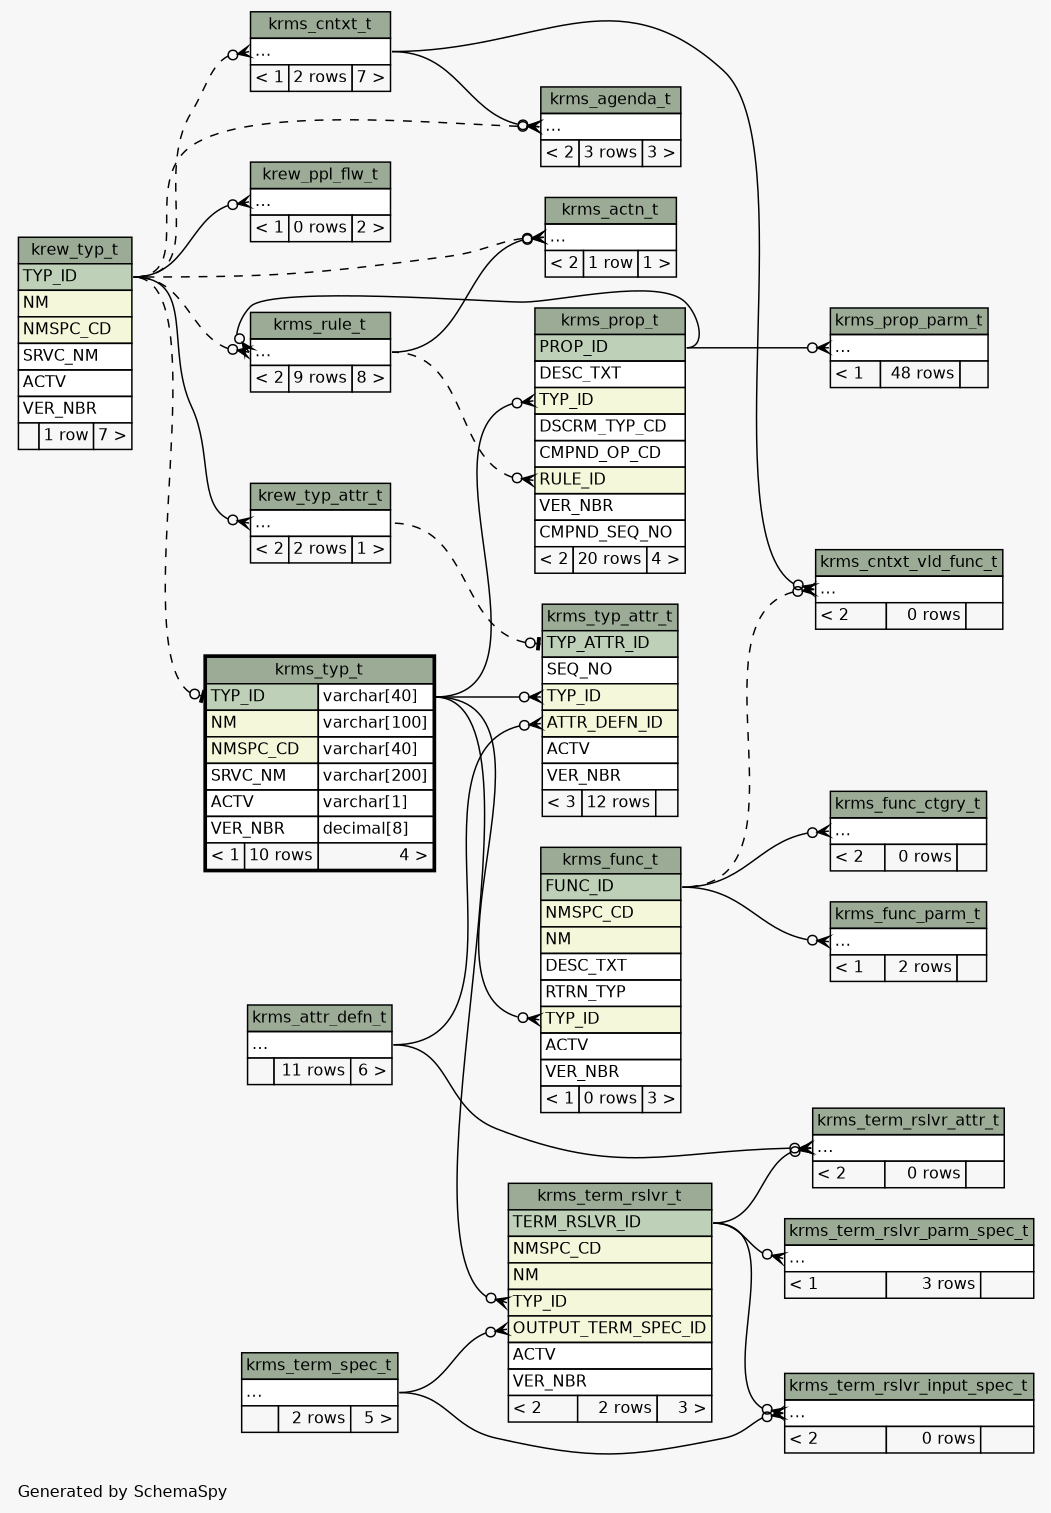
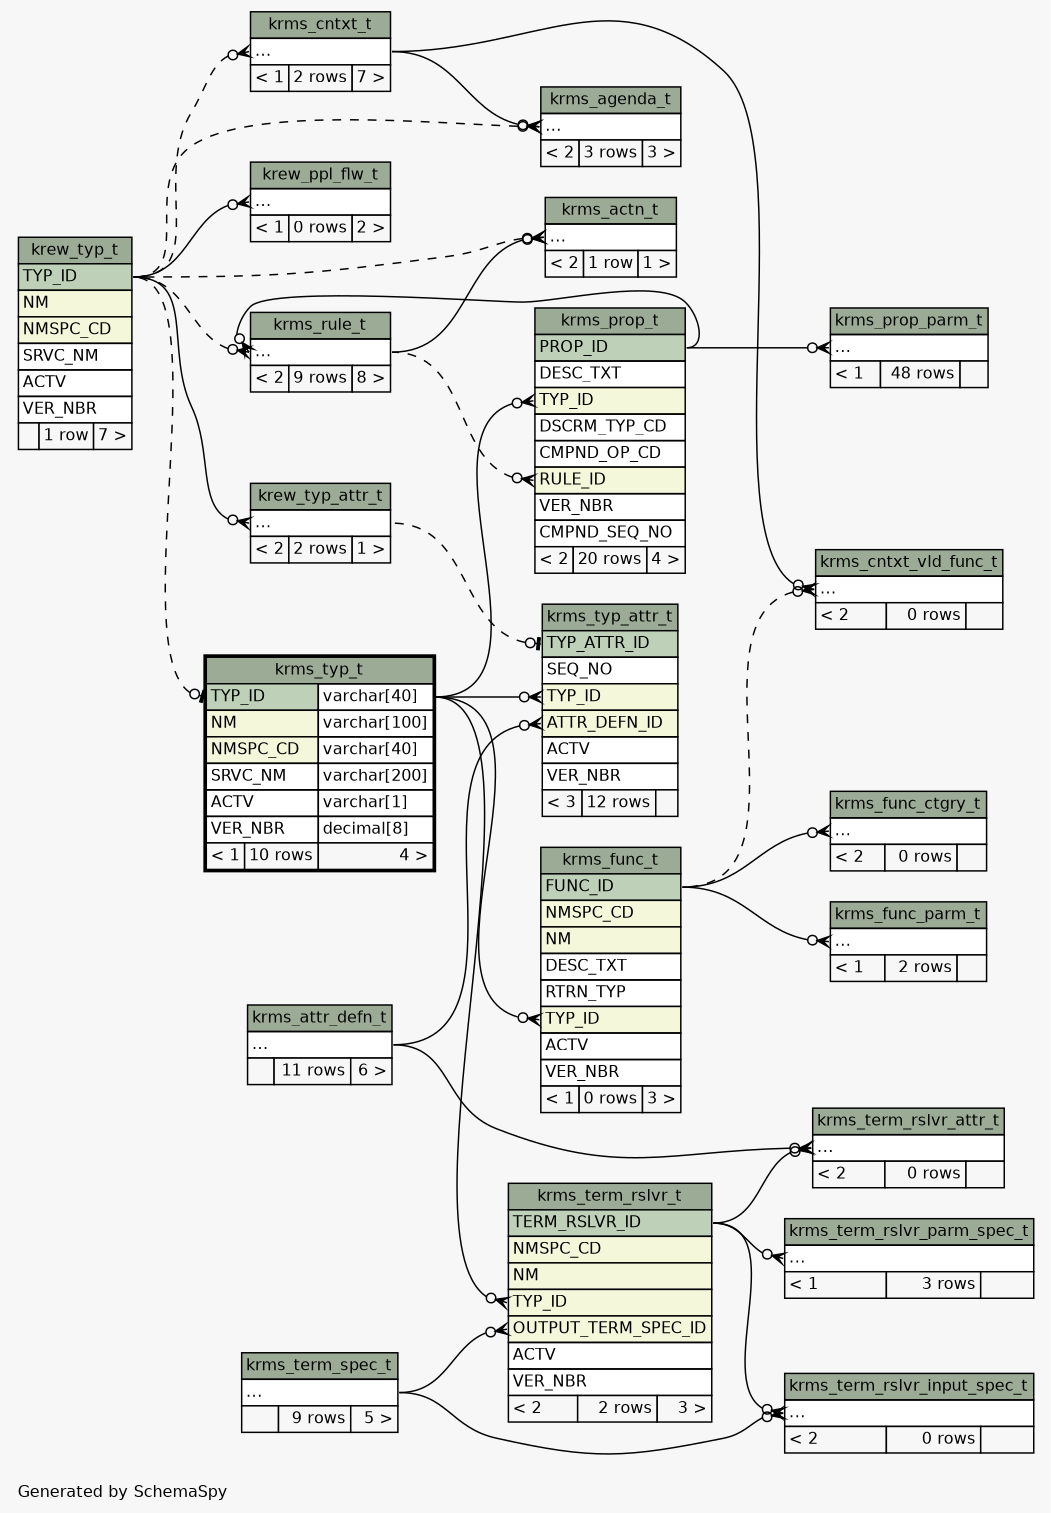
  digraph {
    bgcolor="#f7f7f7"
    fontname=Helvetica
    fontsize=11
    label="\nGenerated by SchemaSpy"
    labeljust=l
    nodesep=0.18
    rankdir=RL
    ranksep=0.46
    node [fontname=Helvetica fontsize=11 shape=plaintext]
    edge [arrowhead=none arrowsize=0.8 arrowtail=crowodot dir=back headport="elipses:e" tailport="elipses:w"]
    n1 [label=<     <TABLE BORDER="0" CELLBORDER="1" CELLSPACING="0" BGCOLOR="#ffffff">       <TR><TD COLSPAN="3" BGCOLOR="#9bab96" ALIGN="CENTER">krew_ppl_flw_t</TD></TR>       <TR><TD PORT="elipses" COLSPAN="3" ALIGN="LEFT">...</TD></TR>       <TR><TD ALIGN="LEFT" BGCOLOR="#f7f7f7">&lt; 1</TD><TD ALIGN="RIGHT" BGCOLOR="#f7f7f7">0 rows</TD><TD ALIGN="RIGHT" BGCOLOR="#f7f7f7">2 &gt;</TD></TR>     </TABLE>>]
    n2 [label=<     <TABLE BORDER="0" CELLBORDER="1" CELLSPACING="0" BGCOLOR="#ffffff">       <TR><TD COLSPAN="3" BGCOLOR="#9bab96" ALIGN="CENTER">krew_typ_t</TD></TR>       <TR><TD PORT="TYP_ID" COLSPAN="3" BGCOLOR="#bed1b8" ALIGN="LEFT">TYP_ID</TD></TR>       <TR><TD PORT="NM" COLSPAN="3" BGCOLOR="#f4f7da" ALIGN="LEFT">NM</TD></TR>       <TR><TD PORT="NMSPC_CD" COLSPAN="3" BGCOLOR="#f4f7da" ALIGN="LEFT">NMSPC_CD</TD></TR>       <TR><TD PORT="SRVC_NM" COLSPAN="3" ALIGN="LEFT">SRVC_NM</TD></TR>       <TR><TD PORT="ACTV" COLSPAN="3" ALIGN="LEFT">ACTV</TD></TR>       <TR><TD PORT="VER_NBR" COLSPAN="3" ALIGN="LEFT">VER_NBR</TD></TR>       <TR><TD ALIGN="LEFT" BGCOLOR="#f7f7f7">  </TD><TD ALIGN="RIGHT" BGCOLOR="#f7f7f7">1 row</TD><TD ALIGN="RIGHT" BGCOLOR="#f7f7f7">7 &gt;</TD></TR>     </TABLE>>]
    n3 [label=<     <TABLE BORDER="0" CELLBORDER="1" CELLSPACING="0" BGCOLOR="#ffffff">       <TR><TD COLSPAN="3" BGCOLOR="#9bab96" ALIGN="CENTER">krew_typ_attr_t</TD></TR>       <TR><TD PORT="elipses" COLSPAN="3" ALIGN="LEFT">...</TD></TR>       <TR><TD ALIGN="LEFT" BGCOLOR="#f7f7f7">&lt; 2</TD><TD ALIGN="RIGHT" BGCOLOR="#f7f7f7">2 rows</TD><TD ALIGN="RIGHT" BGCOLOR="#f7f7f7">1 &gt;</TD></TR>     </TABLE>>]
    n4 [label=<     <TABLE BORDER="0" CELLBORDER="1" CELLSPACING="0" BGCOLOR="#ffffff">       <TR><TD COLSPAN="3" BGCOLOR="#9bab96" ALIGN="CENTER">krms_actn_t</TD></TR>       <TR><TD PORT="elipses" COLSPAN="3" ALIGN="LEFT">...</TD></TR>       <TR><TD ALIGN="LEFT" BGCOLOR="#f7f7f7">&lt; 2</TD><TD ALIGN="RIGHT" BGCOLOR="#f7f7f7">1 row</TD><TD ALIGN="RIGHT" BGCOLOR="#f7f7f7">1 &gt;</TD></TR>     </TABLE>>]
    n5 [label=<     <TABLE BORDER="0" CELLBORDER="1" CELLSPACING="0" BGCOLOR="#ffffff">       <TR><TD COLSPAN="3" BGCOLOR="#9bab96" ALIGN="CENTER">krms_rule_t</TD></TR>       <TR><TD PORT="elipses" COLSPAN="3" ALIGN="LEFT">...</TD></TR>       <TR><TD ALIGN="LEFT" BGCOLOR="#f7f7f7">&lt; 2</TD><TD ALIGN="RIGHT" BGCOLOR="#f7f7f7">9 rows</TD><TD ALIGN="RIGHT" BGCOLOR="#f7f7f7">8 &gt;</TD></TR>     </TABLE>>]
    n6 [label=<     <TABLE BORDER="0" CELLBORDER="1" CELLSPACING="0" BGCOLOR="#ffffff">       <TR><TD COLSPAN="3" BGCOLOR="#9bab96" ALIGN="CENTER">krms_prop_t</TD></TR>       <TR><TD PORT="PROP_ID" COLSPAN="3" BGCOLOR="#bed1b8" ALIGN="LEFT">PROP_ID</TD></TR>       <TR><TD PORT="DESC_TXT" COLSPAN="3" ALIGN="LEFT">DESC_TXT</TD></TR>       <TR><TD PORT="TYP_ID" COLSPAN="3" BGCOLOR="#f4f7da" ALIGN="LEFT">TYP_ID</TD></TR>       <TR><TD PORT="DSCRM_TYP_CD" COLSPAN="3" ALIGN="LEFT">DSCRM_TYP_CD</TD></TR>       <TR><TD PORT="CMPND_OP_CD" COLSPAN="3" ALIGN="LEFT">CMPND_OP_CD</TD></TR>       <TR><TD PORT="RULE_ID" COLSPAN="3" BGCOLOR="#f4f7da" ALIGN="LEFT">RULE_ID</TD></TR>       <TR><TD PORT="VER_NBR" COLSPAN="3" ALIGN="LEFT">VER_NBR</TD></TR>       <TR><TD PORT="CMPND_SEQ_NO" COLSPAN="3" ALIGN="LEFT">CMPND_SEQ_NO</TD></TR>       <TR><TD ALIGN="LEFT" BGCOLOR="#f7f7f7">&lt; 2</TD><TD ALIGN="RIGHT" BGCOLOR="#f7f7f7">20 rows</TD><TD ALIGN="RIGHT" BGCOLOR="#f7f7f7">4 &gt;</TD></TR>     </TABLE>>]
    n7 [label=<     <TABLE BORDER="2" CELLBORDER="1" CELLSPACING="0" BGCOLOR="#ffffff">       <TR><TD COLSPAN="3" BGCOLOR="#9bab96" ALIGN="CENTER">krms_typ_t</TD></TR>       <TR><TD PORT="TYP_ID" COLSPAN="2" BGCOLOR="#bed1b8" ALIGN="LEFT">TYP_ID</TD><TD PORT="TYP_ID.type" ALIGN="LEFT">varchar[40]</TD></TR>       <TR><TD PORT="NM" COLSPAN="2" BGCOLOR="#f4f7da" ALIGN="LEFT">NM</TD><TD PORT="NM.type" ALIGN="LEFT">varchar[100]</TD></TR>       <TR><TD PORT="NMSPC_CD" COLSPAN="2" BGCOLOR="#f4f7da" ALIGN="LEFT">NMSPC_CD</TD><TD PORT="NMSPC_CD.type" ALIGN="LEFT">varchar[40]</TD></TR>       <TR><TD PORT="SRVC_NM" COLSPAN="2" ALIGN="LEFT">SRVC_NM</TD><TD PORT="SRVC_NM.type" ALIGN="LEFT">varchar[200]</TD></TR>       <TR><TD PORT="ACTV" COLSPAN="2" ALIGN="LEFT">ACTV</TD><TD PORT="ACTV.type" ALIGN="LEFT">varchar[1]</TD></TR>       <TR><TD PORT="VER_NBR" COLSPAN="2" ALIGN="LEFT">VER_NBR</TD><TD PORT="VER_NBR.type" ALIGN="LEFT">decimal[8]</TD></TR>       <TR><TD ALIGN="LEFT" BGCOLOR="#f7f7f7">&lt; 1</TD><TD ALIGN="RIGHT" BGCOLOR="#f7f7f7">10 rows</TD><TD ALIGN="RIGHT" BGCOLOR="#f7f7f7">4 &gt;</TD></TR>     </TABLE>>]
    n8 [label=<     <TABLE BORDER="0" CELLBORDER="1" CELLSPACING="0" BGCOLOR="#ffffff">       <TR><TD COLSPAN="3" BGCOLOR="#9bab96" ALIGN="CENTER">krms_agenda_t</TD></TR>       <TR><TD PORT="elipses" COLSPAN="3" ALIGN="LEFT">...</TD></TR>       <TR><TD ALIGN="LEFT" BGCOLOR="#f7f7f7">&lt; 2</TD><TD ALIGN="RIGHT" BGCOLOR="#f7f7f7">3 rows</TD><TD ALIGN="RIGHT" BGCOLOR="#f7f7f7">3 &gt;</TD></TR>     </TABLE>>]
    n9 [label=<     <TABLE BORDER="0" CELLBORDER="1" CELLSPACING="0" BGCOLOR="#ffffff">       <TR><TD COLSPAN="3" BGCOLOR="#9bab96" ALIGN="CENTER">krms_cntxt_t</TD></TR>       <TR><TD PORT="elipses" COLSPAN="3" ALIGN="LEFT">...</TD></TR>       <TR><TD ALIGN="LEFT" BGCOLOR="#f7f7f7">&lt; 1</TD><TD ALIGN="RIGHT" BGCOLOR="#f7f7f7">2 rows</TD><TD ALIGN="RIGHT" BGCOLOR="#f7f7f7">7 &gt;</TD></TR>     </TABLE>>]
    n10 [label=<     <TABLE BORDER="0" CELLBORDER="1" CELLSPACING="0" BGCOLOR="#ffffff">       <TR><TD COLSPAN="3" BGCOLOR="#9bab96" ALIGN="CENTER">krms_cntxt_vld_func_t</TD></TR>       <TR><TD PORT="elipses" COLSPAN="3" ALIGN="LEFT">...</TD></TR>       <TR><TD ALIGN="LEFT" BGCOLOR="#f7f7f7">&lt; 2</TD><TD ALIGN="RIGHT" BGCOLOR="#f7f7f7">0 rows</TD><TD ALIGN="RIGHT" BGCOLOR="#f7f7f7">  </TD></TR>     </TABLE>>]
    n11 [label=<     <TABLE BORDER="0" CELLBORDER="1" CELLSPACING="0" BGCOLOR="#ffffff">       <TR><TD COLSPAN="3" BGCOLOR="#9bab96" ALIGN="CENTER">krms_func_t</TD></TR>       <TR><TD PORT="FUNC_ID" COLSPAN="3" BGCOLOR="#bed1b8" ALIGN="LEFT">FUNC_ID</TD></TR>       <TR><TD PORT="NMSPC_CD" COLSPAN="3" BGCOLOR="#f4f7da" ALIGN="LEFT">NMSPC_CD</TD></TR>       <TR><TD PORT="NM" COLSPAN="3" BGCOLOR="#f4f7da" ALIGN="LEFT">NM</TD></TR>       <TR><TD PORT="DESC_TXT" COLSPAN="3" ALIGN="LEFT">DESC_TXT</TD></TR>       <TR><TD PORT="RTRN_TYP" COLSPAN="3" ALIGN="LEFT">RTRN_TYP</TD></TR>       <TR><TD PORT="TYP_ID" COLSPAN="3" BGCOLOR="#f4f7da" ALIGN="LEFT">TYP_ID</TD></TR>       <TR><TD PORT="ACTV" COLSPAN="3" ALIGN="LEFT">ACTV</TD></TR>       <TR><TD PORT="VER_NBR" COLSPAN="3" ALIGN="LEFT">VER_NBR</TD></TR>       <TR><TD ALIGN="LEFT" BGCOLOR="#f7f7f7">&lt; 1</TD><TD ALIGN="RIGHT" BGCOLOR="#f7f7f7">0 rows</TD><TD ALIGN="RIGHT" BGCOLOR="#f7f7f7">3 &gt;</TD></TR>     </TABLE>>]
    n12 [label=<     <TABLE BORDER="0" CELLBORDER="1" CELLSPACING="0" BGCOLOR="#ffffff">       <TR><TD COLSPAN="3" BGCOLOR="#9bab96" ALIGN="CENTER">krms_func_ctgry_t</TD></TR>       <TR><TD PORT="elipses" COLSPAN="3" ALIGN="LEFT">...</TD></TR>       <TR><TD ALIGN="LEFT" BGCOLOR="#f7f7f7">&lt; 2</TD><TD ALIGN="RIGHT" BGCOLOR="#f7f7f7">0 rows</TD><TD ALIGN="RIGHT" BGCOLOR="#f7f7f7">  </TD></TR>     </TABLE>>]
    n13 [label=<     <TABLE BORDER="0" CELLBORDER="1" CELLSPACING="0" BGCOLOR="#ffffff">       <TR><TD COLSPAN="3" BGCOLOR="#9bab96" ALIGN="CENTER">krms_func_parm_t</TD></TR>       <TR><TD PORT="elipses" COLSPAN="3" ALIGN="LEFT">...</TD></TR>       <TR><TD ALIGN="LEFT" BGCOLOR="#f7f7f7">&lt; 1</TD><TD ALIGN="RIGHT" BGCOLOR="#f7f7f7">2 rows</TD><TD ALIGN="RIGHT" BGCOLOR="#f7f7f7">  </TD></TR>     </TABLE>>]
    n14 [label=<     <TABLE BORDER="0" CELLBORDER="1" CELLSPACING="0" BGCOLOR="#ffffff">       <TR><TD COLSPAN="3" BGCOLOR="#9bab96" ALIGN="CENTER">krms_prop_parm_t</TD></TR>       <TR><TD PORT="elipses" COLSPAN="3" ALIGN="LEFT">...</TD></TR>       <TR><TD ALIGN="LEFT" BGCOLOR="#f7f7f7">&lt; 1</TD><TD ALIGN="RIGHT" BGCOLOR="#f7f7f7">48 rows</TD><TD ALIGN="RIGHT" BGCOLOR="#f7f7f7">  </TD></TR>     </TABLE>>]
    n15 [label=<     <TABLE BORDER="0" CELLBORDER="1" CELLSPACING="0" BGCOLOR="#ffffff">       <TR><TD COLSPAN="3" BGCOLOR="#9bab96" ALIGN="CENTER">krms_term_rslvr_attr_t</TD></TR>       <TR><TD PORT="elipses" COLSPAN="3" ALIGN="LEFT">...</TD></TR>       <TR><TD ALIGN="LEFT" BGCOLOR="#f7f7f7">&lt; 2</TD><TD ALIGN="RIGHT" BGCOLOR="#f7f7f7">0 rows</TD><TD ALIGN="RIGHT" BGCOLOR="#f7f7f7">  </TD></TR>     </TABLE>>]
    n16 [label=<     <TABLE BORDER="0" CELLBORDER="1" CELLSPACING="0" BGCOLOR="#ffffff">       <TR><TD COLSPAN="3" BGCOLOR="#9bab96" ALIGN="CENTER">krms_attr_defn_t</TD></TR>       <TR><TD PORT="elipses" COLSPAN="3" ALIGN="LEFT">...</TD></TR>       <TR><TD ALIGN="LEFT" BGCOLOR="#f7f7f7">  </TD><TD ALIGN="RIGHT" BGCOLOR="#f7f7f7">11 rows</TD><TD ALIGN="RIGHT" BGCOLOR="#f7f7f7">6 &gt;</TD></TR>     </TABLE>>]
    n17 [label=<     <TABLE BORDER="0" CELLBORDER="1" CELLSPACING="0" BGCOLOR="#ffffff">       <TR><TD COLSPAN="3" BGCOLOR="#9bab96" ALIGN="CENTER">krms_term_rslvr_t</TD></TR>       <TR><TD PORT="TERM_RSLVR_ID" COLSPAN="3" BGCOLOR="#bed1b8" ALIGN="LEFT">TERM_RSLVR_ID</TD></TR>       <TR><TD PORT="NMSPC_CD" COLSPAN="3" BGCOLOR="#f4f7da" ALIGN="LEFT">NMSPC_CD</TD></TR>       <TR><TD PORT="NM" COLSPAN="3" BGCOLOR="#f4f7da" ALIGN="LEFT">NM</TD></TR>       <TR><TD PORT="TYP_ID" COLSPAN="3" BGCOLOR="#f4f7da" ALIGN="LEFT">TYP_ID</TD></TR>       <TR><TD PORT="OUTPUT_TERM_SPEC_ID" COLSPAN="3" BGCOLOR="#f4f7da" ALIGN="LEFT">OUTPUT_TERM_SPEC_ID</TD></TR>       <TR><TD PORT="ACTV" COLSPAN="3" ALIGN="LEFT">ACTV</TD></TR>       <TR><TD PORT="VER_NBR" COLSPAN="3" ALIGN="LEFT">VER_NBR</TD></TR>       <TR><TD ALIGN="LEFT" BGCOLOR="#f7f7f7">&lt; 2</TD><TD ALIGN="RIGHT" BGCOLOR="#f7f7f7">2 rows</TD><TD ALIGN="RIGHT" BGCOLOR="#f7f7f7">3 &gt;</TD></TR>     </TABLE>>]
-   n18 [label=<     <TABLE BORDER="0" CELLBORDER="1" CELLSPACING="0" BGCOLOR="#ffffff">       <TR><TD COLSPAN="3" BGCOLOR="#9bab96" ALIGN="CENTER">krms_term_spec_t</TD></TR>       <TR><TD PORT="elipses" COLSPAN="3" ALIGN="LEFT">...</TD></TR>       <TR><TD ALIGN="LEFT" BGCOLOR="#f7f7f7">  </TD><TD ALIGN="RIGHT" BGCOLOR="#f7f7f7">2 rows</TD><TD ALIGN="RIGHT" BGCOLOR="#f7f7f7">5 &gt;</TD></TR>     </TABLE>>]
+   n18 [label=<     <TABLE BORDER="0" CELLBORDER="1" CELLSPACING="0" BGCOLOR="#ffffff">       <TR><TD COLSPAN="3" BGCOLOR="#9bab96" ALIGN="CENTER">krms_term_spec_t</TD></TR>       <TR><TD PORT="elipses" COLSPAN="3" ALIGN="LEFT">...</TD></TR>       <TR><TD ALIGN="LEFT" BGCOLOR="#f7f7f7">  </TD><TD ALIGN="RIGHT" BGCOLOR="#f7f7f7">9 rows</TD><TD ALIGN="RIGHT" BGCOLOR="#f7f7f7">5 &gt;</TD></TR>     </TABLE>>]
    n19 [label=<     <TABLE BORDER="0" CELLBORDER="1" CELLSPACING="0" BGCOLOR="#ffffff">       <TR><TD COLSPAN="3" BGCOLOR="#9bab96" ALIGN="CENTER">krms_term_rslvr_input_spec_t</TD></TR>       <TR><TD PORT="elipses" COLSPAN="3" ALIGN="LEFT">...</TD></TR>       <TR><TD ALIGN="LEFT" BGCOLOR="#f7f7f7">&lt; 2</TD><TD ALIGN="RIGHT" BGCOLOR="#f7f7f7">0 rows</TD><TD ALIGN="RIGHT" BGCOLOR="#f7f7f7">  </TD></TR>     </TABLE>>]
    n20 [label=<     <TABLE BORDER="0" CELLBORDER="1" CELLSPACING="0" BGCOLOR="#ffffff">       <TR><TD COLSPAN="3" BGCOLOR="#9bab96" ALIGN="CENTER">krms_term_rslvr_parm_spec_t</TD></TR>       <TR><TD PORT="elipses" COLSPAN="3" ALIGN="LEFT">...</TD></TR>       <TR><TD ALIGN="LEFT" BGCOLOR="#f7f7f7">&lt; 1</TD><TD ALIGN="RIGHT" BGCOLOR="#f7f7f7">3 rows</TD><TD ALIGN="RIGHT" BGCOLOR="#f7f7f7">  </TD></TR>     </TABLE>>]
    n21 [label=<     <TABLE BORDER="0" CELLBORDER="1" CELLSPACING="0" BGCOLOR="#ffffff">       <TR><TD COLSPAN="3" BGCOLOR="#9bab96" ALIGN="CENTER">krms_typ_attr_t</TD></TR>       <TR><TD PORT="TYP_ATTR_ID" COLSPAN="3" BGCOLOR="#bed1b8" ALIGN="LEFT">TYP_ATTR_ID</TD></TR>       <TR><TD PORT="SEQ_NO" COLSPAN="3" ALIGN="LEFT">SEQ_NO</TD></TR>       <TR><TD PORT="TYP_ID" COLSPAN="3" BGCOLOR="#f4f7da" ALIGN="LEFT">TYP_ID</TD></TR>       <TR><TD PORT="ATTR_DEFN_ID" COLSPAN="3" BGCOLOR="#f4f7da" ALIGN="LEFT">ATTR_DEFN_ID</TD></TR>       <TR><TD PORT="ACTV" COLSPAN="3" ALIGN="LEFT">ACTV</TD></TR>       <TR><TD PORT="VER_NBR" COLSPAN="3" ALIGN="LEFT">VER_NBR</TD></TR>       <TR><TD ALIGN="LEFT" BGCOLOR="#f7f7f7">&lt; 3</TD><TD ALIGN="RIGHT" BGCOLOR="#f7f7f7">12 rows</TD><TD ALIGN="RIGHT" BGCOLOR="#f7f7f7">  </TD></TR>     </TABLE>>]
    n1 -> n2 [headport="TYP_ID:e"]
    n3 -> n2 [headport="TYP_ID:e"]
    n4 -> n2 [headport="TYP_ID:e" style=dashed]
    n4 -> n5
    n5 -> n2 [headport="TYP_ID:e" style=dashed]
    n5 -> n6 [headport="PROP_ID:e"]
    n6 -> n5 [style=dashed tailport="RULE_ID:w"]
    n6 -> n7 [headport="TYP_ID.type:e" tailport="TYP_ID:w"]
    n7 -> n2 [arrowtail=teeodot headport="TYP_ID:e" style=dashed tailport="TYP_ID:w"]
    n8 -> n2 [headport="TYP_ID:e" style=dashed]
    n8 -> n9
    n9 -> n2 [headport="TYP_ID:e" style=dashed]
    n10 -> n9
    n10 -> n11 [headport="FUNC_ID:e" style=dashed]
    n11 -> n7 [headport="TYP_ID.type:e" tailport="TYP_ID:w"]
    n12 -> n11 [headport="FUNC_ID:e"]
    n13 -> n11 [headport="FUNC_ID:e"]
    n14 -> n6 [headport="PROP_ID:e"]
    n15 -> n16
    n15 -> n17 [headport="TERM_RSLVR_ID:e"]
    n17 -> n7 [headport="TYP_ID.type:e" tailport="TYP_ID:w"]
    n17 -> n18 [tailport="OUTPUT_TERM_SPEC_ID:w"]
    n19 -> n17 [headport="TERM_RSLVR_ID:e"]
    n19 -> n18
    n20 -> n17 [headport="TERM_RSLVR_ID:e"]
    n21 -> n3 [arrowtail=teeodot style=dashed tailport="TYP_ATTR_ID:w"]
    n21 -> n7 [headport="TYP_ID.type:e" tailport="TYP_ID:w"]
    n21 -> n16 [tailport="ATTR_DEFN_ID:w"]
  }
